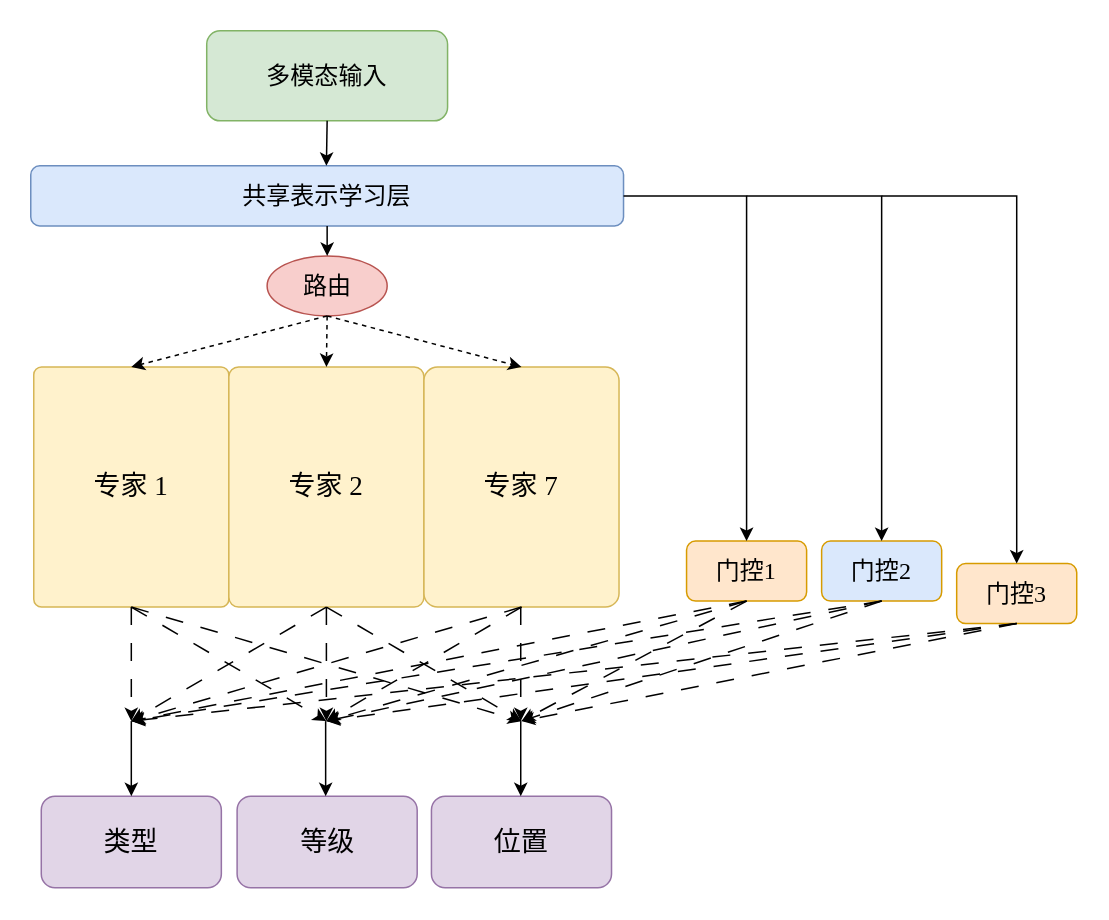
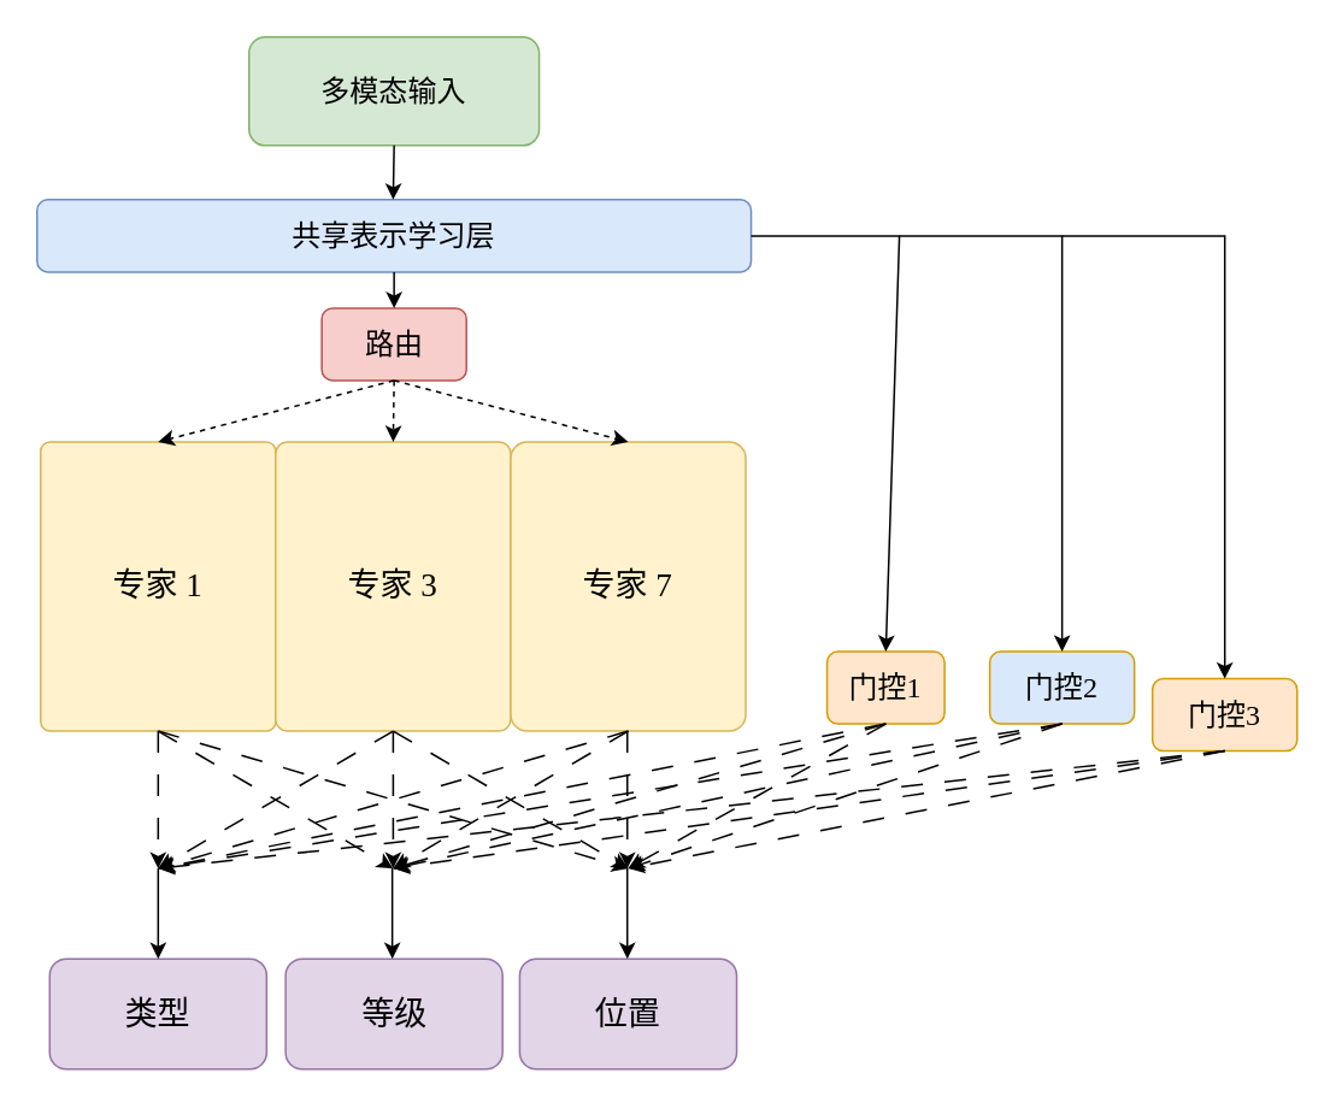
  <mxCell id="0" />
  <mxCell id="1" parent="0" />
  <mxCell id="2" value="&lt;font size=&quot;3&quot; face=&quot;Times New Roman&quot;&gt;共享表示学习层&lt;/font&gt;" style="rounded=1;whiteSpace=wrap;html=1;fillColor=#dae8fc;strokeColor=#6c8ebf;" vertex="1" parent="1"><mxGeometry x="20" y="110" width="395" height="40" as="geometry" /></mxCell>
  <mxCell id="3" value="&lt;font face=&quot;Times New Roman&quot; style=&quot;font-size: 18px;&quot;&gt;专家 1&lt;/font&gt;" style="rounded=1;whiteSpace=wrap;html=1;fillColor=#fff2cc;strokeColor=#d6b656;arcSize=4;" vertex="1" parent="1"><mxGeometry x="22" y="244" width="130" height="160" as="geometry" /></mxCell>
- <mxCell id="4" value="&lt;font face=&quot;Times New Roman&quot; style=&quot;font-size: 18px;&quot;&gt;专家 2&lt;/font&gt;" style="rounded=1;whiteSpace=wrap;html=1;fillColor=#fff2cc;strokeColor=#d6b656;arcSize=5;" vertex="1" parent="1"><mxGeometry x="152" y="244" width="130" height="160" as="geometry" /></mxCell>
+ <mxCell id="4" value="&lt;font face=&quot;Times New Roman&quot; style=&quot;font-size: 18px;&quot;&gt;专家 3&lt;/font&gt;" style="rounded=1;whiteSpace=wrap;html=1;fillColor=#fff2cc;strokeColor=#d6b656;arcSize=5;" vertex="1" parent="1"><mxGeometry x="152" y="244" width="130" height="160" as="geometry" /></mxCell>
  <mxCell id="5" value="&lt;span style=&quot;font-family: &amp;quot;Times New Roman&amp;quot;; font-size: 18px;&quot;&gt;专家 7&lt;/span&gt;" style="rounded=1;whiteSpace=wrap;html=1;fillColor=#fff2cc;strokeColor=#d6b656;arcSize=7;" vertex="1" parent="1"><mxGeometry x="282" y="244" width="130" height="160" as="geometry" /></mxCell>
  <mxCell id="6" value="&lt;font size=&quot;3&quot; face=&quot;Times New Roman&quot;&gt;多模态输入&lt;/font&gt;" style="rounded=1;whiteSpace=wrap;html=1;fillColor=#d5e8d4;strokeColor=#82b366;" vertex="1" parent="1"><mxGeometry x="137.25" y="20" width="160.5" height="60" as="geometry" /></mxCell>
  <mxCell id="7" value="" style="endArrow=classic;html=1;rounded=0;exitX=0.5;exitY=1;exitDx=0;exitDy=0;" edge="1" parent="1"><mxGeometry width="50" height="50" relative="1" as="geometry"><mxPoint x="217.5" y="80" as="sourcePoint" /><mxPoint x="217" y="110" as="targetPoint" /></mxGeometry></mxCell>
- <mxCell id="8" value="&lt;font size=&quot;3&quot; face=&quot;Times New Roman&quot;&gt;路由&lt;/font&gt;" style="ellipse;whiteSpace=wrap;html=1;fillColor=#f8cecc;strokeColor=#b85450;" vertex="1" parent="1"><mxGeometry x="177.5" y="170" width="80" height="40" as="geometry" /></mxCell>
+ <mxCell id="8" value="&lt;font size=&quot;3&quot; face=&quot;Times New Roman&quot;&gt;路由&lt;/font&gt;" style="rounded=1;whiteSpace=wrap;html=1;fillColor=#f8cecc;strokeColor=#b85450;" vertex="1" parent="1"><mxGeometry x="177.5" y="170" width="80" height="40" as="geometry" /></mxCell>
  <mxCell id="9" value="&lt;font face=&quot;Times New Roman&quot; style=&quot;font-size: 18px;&quot;&gt;类型&lt;/font&gt;" style="rounded=1;whiteSpace=wrap;html=1;fillColor=#e1d5e7;strokeColor=#9673a6;" vertex="1" parent="1"><mxGeometry x="27" y="530" width="120" height="61" as="geometry" /></mxCell>
  <mxCell id="10" value="&lt;font face=&quot;Times New Roman&quot; style=&quot;font-size: 18px;&quot;&gt;等级&lt;/font&gt;" style="rounded=1;whiteSpace=wrap;html=1;fillColor=#e1d5e7;strokeColor=#9673a6;" vertex="1" parent="1"><mxGeometry x="157.5" y="530" width="120" height="61" as="geometry" /></mxCell>
  <mxCell id="11" value="&lt;font face=&quot;Times New Roman&quot; style=&quot;font-size: 18px;&quot;&gt;位置&lt;/font&gt;" style="rounded=1;whiteSpace=wrap;html=1;fillColor=#e1d5e7;strokeColor=#9673a6;" vertex="1" parent="1"><mxGeometry x="287" y="530" width="120" height="61" as="geometry" /></mxCell>
  <mxCell id="12" value="" style="endArrow=classic;html=1;rounded=0;exitX=0.5;exitY=1;exitDx=0;exitDy=0;entryX=0.5;entryY=0;entryDx=0;entryDy=0;" edge="1" parent="1" source="2" target="8"><mxGeometry width="50" height="50" relative="1" as="geometry"><mxPoint x="227" y="340" as="sourcePoint" /><mxPoint x="277" y="290" as="targetPoint" /></mxGeometry></mxCell>
  <mxCell id="13" value="" style="endArrow=classic;html=1;rounded=0;exitX=0.5;exitY=1;exitDx=0;exitDy=0;entryX=0.5;entryY=0;entryDx=0;entryDy=0;dashed=1;" edge="1" parent="1" source="8" target="3"><mxGeometry width="50" height="50" relative="1" as="geometry"><mxPoint x="217" y="220" as="sourcePoint" /><mxPoint x="217" y="290" as="targetPoint" /></mxGeometry></mxCell>
  <mxCell id="14" value="" style="endArrow=classic;html=1;rounded=0;exitX=0.5;exitY=1;exitDx=0;exitDy=0;entryX=0.5;entryY=0;entryDx=0;entryDy=0;dashed=1;" edge="1" parent="1" source="8" target="4"><mxGeometry width="50" height="50" relative="1" as="geometry"><mxPoint x="228" y="220" as="sourcePoint" /><mxPoint x="97" y="254" as="targetPoint" /></mxGeometry></mxCell>
  <mxCell id="15" value="" style="endArrow=classic;html=1;rounded=0;exitX=0.5;exitY=1;exitDx=0;exitDy=0;entryX=0.5;entryY=0;entryDx=0;entryDy=0;dashed=1;" edge="1" parent="1" source="8" target="5"><mxGeometry width="50" height="50" relative="1" as="geometry"><mxPoint x="228" y="220" as="sourcePoint" /><mxPoint x="227" y="254" as="targetPoint" /></mxGeometry></mxCell>
- <mxCell id="16" value="&lt;font size=&quot;3&quot; face=&quot;Times New Roman&quot;&gt;门控1&lt;/font&gt;" style="rounded=1;whiteSpace=wrap;html=1;fillColor=#ffe6cc;strokeColor=#d79b00;" vertex="1" parent="1"><mxGeometry x="457" y="360" width="80" height="40" as="geometry" /></mxCell>
+ <mxCell id="16" value="&lt;font size=&quot;3&quot; face=&quot;Times New Roman&quot;&gt;门控1&lt;/font&gt;" style="rounded=1;whiteSpace=wrap;html=1;fillColor=#ffe6cc;strokeColor=#d79b00;" vertex="1" parent="1"><mxGeometry x="457" y="360" width="65" height="40" as="geometry" /></mxCell>
  <mxCell id="17" value="&lt;font size=&quot;3&quot; face=&quot;Times New Roman&quot;&gt;门控2&lt;/font&gt;" style="rounded=1;whiteSpace=wrap;html=1;fillColor=#dae8fc;strokeColor=#d79b00;" vertex="1" parent="1"><mxGeometry x="547" y="360" width="80" height="40" as="geometry" /></mxCell>
  <mxCell id="18" value="&lt;font size=&quot;3&quot; face=&quot;Times New Roman&quot;&gt;门控3&lt;/font&gt;" style="rounded=1;whiteSpace=wrap;html=1;fillColor=#ffe6cc;strokeColor=#d79b00;" vertex="1" parent="1"><mxGeometry x="637" y="375" width="80" height="40" as="geometry" /></mxCell>
  <mxCell id="19" value="" style="endArrow=classic;html=1;rounded=0;exitX=1;exitY=0.5;exitDx=0;exitDy=0;entryX=0.5;entryY=0;entryDx=0;entryDy=0;" edge="1" parent="1" source="2" target="16"><mxGeometry width="50" height="50" relative="1" as="geometry"><mxPoint x="227" y="340" as="sourcePoint" /><mxPoint x="277" y="290" as="targetPoint" /><Array as="points"><mxPoint x="497" y="130" /></Array></mxGeometry></mxCell>
  <mxCell id="20" value="" style="endArrow=classic;html=1;rounded=0;entryX=0.5;entryY=0;entryDx=0;entryDy=0;" edge="1" parent="1" target="17"><mxGeometry width="50" height="50" relative="1" as="geometry"><mxPoint x="497" y="130" as="sourcePoint" /><mxPoint x="367" y="290" as="targetPoint" /><Array as="points"><mxPoint x="587" y="130" /></Array></mxGeometry></mxCell>
  <mxCell id="21" value="" style="endArrow=classic;html=1;rounded=0;entryX=0.5;entryY=0;entryDx=0;entryDy=0;" edge="1" parent="1" target="18"><mxGeometry width="50" height="50" relative="1" as="geometry"><mxPoint x="587" y="130" as="sourcePoint" /><mxPoint x="677" y="246" as="targetPoint" /><Array as="points"><mxPoint x="677" y="130" /></Array></mxGeometry></mxCell>
  <mxCell id="22" value="" style="endArrow=classic;html=1;rounded=0;exitX=0.5;exitY=1;exitDx=0;exitDy=0;dashed=1;dashPattern=12 12;" edge="1" parent="1" source="3"><mxGeometry width="50" height="50" relative="1" as="geometry"><mxPoint x="297" y="450" as="sourcePoint" /><mxPoint x="87" y="480" as="targetPoint" /></mxGeometry></mxCell>
  <mxCell id="23" value="" style="endArrow=classic;html=1;rounded=0;exitX=0.5;exitY=1;exitDx=0;exitDy=0;dashed=1;dashPattern=12 12;" edge="1" parent="1" source="16"><mxGeometry width="50" height="50" relative="1" as="geometry"><mxPoint x="297" y="450" as="sourcePoint" /><mxPoint x="87" y="480" as="targetPoint" /></mxGeometry></mxCell>
  <mxCell id="24" value="" style="endArrow=classic;html=1;rounded=0;exitX=0.5;exitY=1;exitDx=0;exitDy=0;dashed=1;dashPattern=12 12;" edge="1" parent="1"><mxGeometry width="50" height="50" relative="1" as="geometry"><mxPoint x="217" y="404" as="sourcePoint" /><mxPoint x="217" y="480" as="targetPoint" /></mxGeometry></mxCell>
  <mxCell id="25" value="" style="endArrow=classic;html=1;rounded=0;exitX=0.5;exitY=1;exitDx=0;exitDy=0;dashed=1;dashPattern=12 12;" edge="1" parent="1" source="16"><mxGeometry width="50" height="50" relative="1" as="geometry"><mxPoint x="507" y="410" as="sourcePoint" /><mxPoint x="217" y="480" as="targetPoint" /></mxGeometry></mxCell>
  <mxCell id="26" value="" style="endArrow=classic;html=1;rounded=0;exitX=0.5;exitY=1;exitDx=0;exitDy=0;dashed=1;dashPattern=12 12;" edge="1" parent="1"><mxGeometry width="50" height="50" relative="1" as="geometry"><mxPoint x="346.5" y="404" as="sourcePoint" /><mxPoint x="346.5" y="480" as="targetPoint" /></mxGeometry></mxCell>
  <mxCell id="27" value="" style="endArrow=classic;html=1;rounded=0;exitX=0.5;exitY=1;exitDx=0;exitDy=0;dashed=1;dashPattern=12 12;" edge="1" parent="1" source="16"><mxGeometry width="50" height="50" relative="1" as="geometry"><mxPoint x="507" y="410" as="sourcePoint" /><mxPoint x="347" y="480" as="targetPoint" /></mxGeometry></mxCell>
  <mxCell id="28" value="" style="endArrow=classic;html=1;rounded=0;exitX=0.5;exitY=1;exitDx=0;exitDy=0;dashed=1;dashPattern=12 12;" edge="1" parent="1" source="17"><mxGeometry width="50" height="50" relative="1" as="geometry"><mxPoint x="507" y="410" as="sourcePoint" /><mxPoint x="87" y="480" as="targetPoint" /></mxGeometry></mxCell>
  <mxCell id="29" value="" style="endArrow=classic;html=1;rounded=0;exitX=0.5;exitY=1;exitDx=0;exitDy=0;dashed=1;dashPattern=12 12;" edge="1" parent="1" source="17"><mxGeometry width="50" height="50" relative="1" as="geometry"><mxPoint x="597" y="410" as="sourcePoint" /><mxPoint x="217" y="480" as="targetPoint" /></mxGeometry></mxCell>
  <mxCell id="30" value="" style="endArrow=classic;html=1;rounded=0;exitX=0.5;exitY=1;exitDx=0;exitDy=0;dashed=1;dashPattern=12 12;" edge="1" parent="1" source="17"><mxGeometry width="50" height="50" relative="1" as="geometry"><mxPoint x="507" y="410" as="sourcePoint" /><mxPoint x="347" y="480" as="targetPoint" /></mxGeometry></mxCell>
  <mxCell id="31" value="" style="endArrow=classic;html=1;rounded=0;exitX=0.5;exitY=1;exitDx=0;exitDy=0;dashed=1;dashPattern=12 12;" edge="1" parent="1" source="18"><mxGeometry width="50" height="50" relative="1" as="geometry"><mxPoint x="597" y="410" as="sourcePoint" /><mxPoint x="347" y="480" as="targetPoint" /></mxGeometry></mxCell>
  <mxCell id="32" value="" style="endArrow=classic;html=1;rounded=0;exitX=0.5;exitY=1;exitDx=0;exitDy=0;dashed=1;dashPattern=12 12;" edge="1" parent="1" source="18"><mxGeometry width="50" height="50" relative="1" as="geometry"><mxPoint x="597" y="440" as="sourcePoint" /><mxPoint x="217" y="480" as="targetPoint" /></mxGeometry></mxCell>
  <mxCell id="33" value="" style="endArrow=classic;html=1;rounded=0;exitX=0.5;exitY=1;exitDx=0;exitDy=0;dashed=1;dashPattern=12 12;" edge="1" parent="1" source="18"><mxGeometry width="50" height="50" relative="1" as="geometry"><mxPoint x="687" y="410" as="sourcePoint" /><mxPoint x="87" y="480" as="targetPoint" /></mxGeometry></mxCell>
  <mxCell id="34" value="" style="endArrow=classic;html=1;rounded=0;entryX=0.5;entryY=0;entryDx=0;entryDy=0;" edge="1" parent="1" target="9"><mxGeometry width="50" height="50" relative="1" as="geometry"><mxPoint x="87" y="480" as="sourcePoint" /><mxPoint x="357" y="430" as="targetPoint" /></mxGeometry></mxCell>
  <mxCell id="35" value="" style="endArrow=classic;html=1;rounded=0;entryX=0.5;entryY=0;entryDx=0;entryDy=0;" edge="1" parent="1"><mxGeometry width="50" height="50" relative="1" as="geometry"><mxPoint x="216.5" y="480" as="sourcePoint" /><mxPoint x="216.5" y="530" as="targetPoint" /></mxGeometry></mxCell>
  <mxCell id="36" value="" style="endArrow=classic;html=1;rounded=0;entryX=0.5;entryY=0;entryDx=0;entryDy=0;" edge="1" parent="1"><mxGeometry width="50" height="50" relative="1" as="geometry"><mxPoint x="346.5" y="480" as="sourcePoint" /><mxPoint x="346.5" y="530" as="targetPoint" /></mxGeometry></mxCell>
  <mxCell id="37" value="" style="endArrow=classic;html=1;rounded=0;exitX=0.5;exitY=1;exitDx=0;exitDy=0;dashed=1;dashPattern=12 12;" edge="1" parent="1" source="3"><mxGeometry width="50" height="50" relative="1" as="geometry"><mxPoint x="97" y="414" as="sourcePoint" /><mxPoint x="217" y="480" as="targetPoint" /></mxGeometry></mxCell>
  <mxCell id="38" value="" style="endArrow=classic;html=1;rounded=0;exitX=0.5;exitY=1;exitDx=0;exitDy=0;dashed=1;dashPattern=12 12;" edge="1" parent="1" source="3"><mxGeometry width="50" height="50" relative="1" as="geometry"><mxPoint x="97" y="414" as="sourcePoint" /><mxPoint x="347" y="480" as="targetPoint" /></mxGeometry></mxCell>
  <mxCell id="39" value="" style="endArrow=classic;html=1;rounded=0;exitX=0.5;exitY=1;exitDx=0;exitDy=0;dashed=1;dashPattern=12 12;" edge="1" parent="1" source="4"><mxGeometry width="50" height="50" relative="1" as="geometry"><mxPoint x="227" y="414" as="sourcePoint" /><mxPoint x="87" y="480" as="targetPoint" /></mxGeometry></mxCell>
  <mxCell id="40" value="" style="endArrow=classic;html=1;rounded=0;exitX=0.5;exitY=1;exitDx=0;exitDy=0;dashed=1;dashPattern=12 12;" edge="1" parent="1" source="4"><mxGeometry width="50" height="50" relative="1" as="geometry"><mxPoint x="227" y="414" as="sourcePoint" /><mxPoint x="347" y="480" as="targetPoint" /></mxGeometry></mxCell>
  <mxCell id="41" value="" style="endArrow=classic;html=1;rounded=0;exitX=0.5;exitY=1;exitDx=0;exitDy=0;dashed=1;dashPattern=12 12;" edge="1" parent="1" source="5"><mxGeometry width="50" height="50" relative="1" as="geometry"><mxPoint x="227" y="414" as="sourcePoint" /><mxPoint x="217" y="480" as="targetPoint" /></mxGeometry></mxCell>
  <mxCell id="42" value="" style="endArrow=classic;html=1;rounded=0;exitX=0.5;exitY=1;exitDx=0;exitDy=0;dashed=1;dashPattern=12 12;" edge="1" parent="1" source="5"><mxGeometry width="50" height="50" relative="1" as="geometry"><mxPoint x="357" y="414" as="sourcePoint" /><mxPoint x="87" y="480" as="targetPoint" /></mxGeometry></mxCell>
